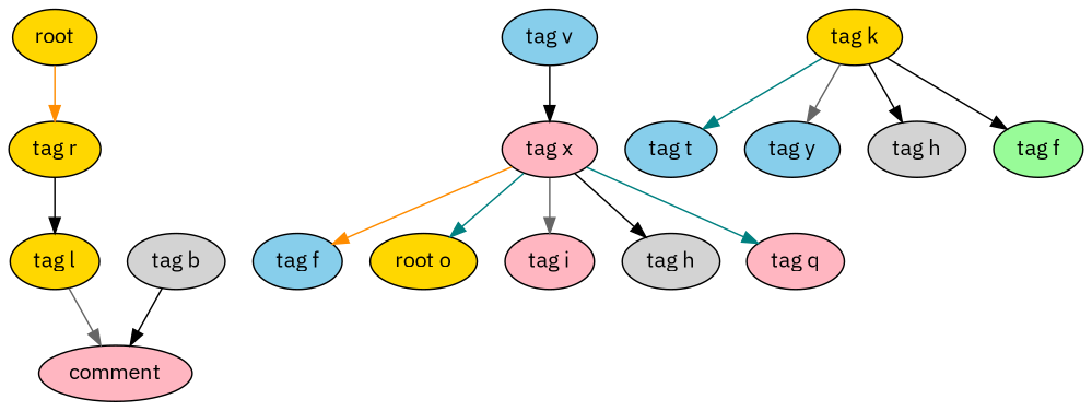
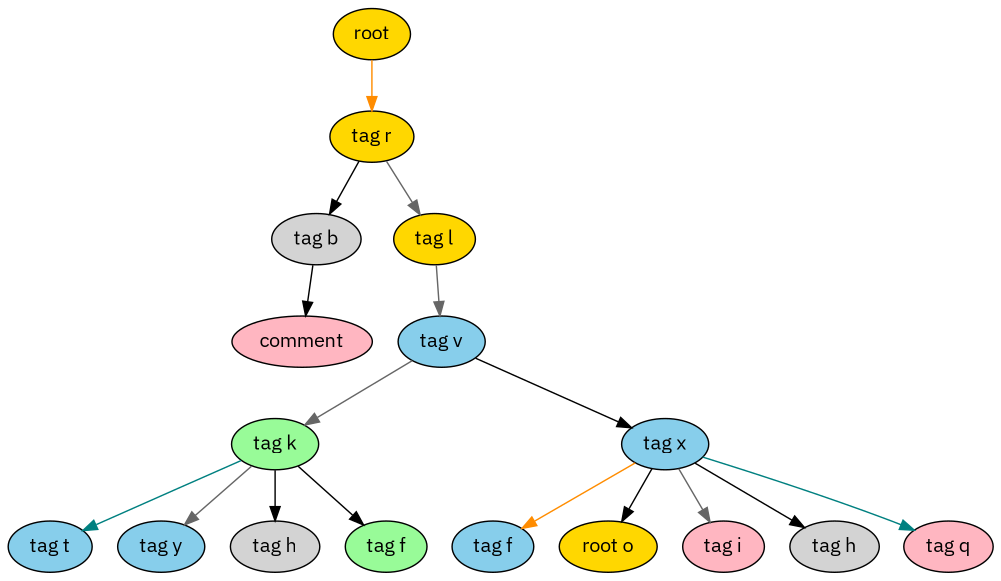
  digraph {
    fontname="IBM Plex Sans"
    node [fillcolor=gold fontname="IBM Plex Sans" style=filled]
    edge [color=black fontname="IBM Plex Sans"]
    n1 [label=root]
    n2 [label="tag r"]
    n3 [fillcolor=lightgrey label="tag b"]
    n4 [label="tag l"]
    n5 [fillcolor=lightpink label=comment]
    n6 [fillcolor=skyblue label="tag v"]
-   n7 [label="tag k"]
-   n8 [fillcolor=lightpink label="tag x"]
+   n7 [fillcolor=palegreen label="tag k"]
+   n8 [fillcolor=skyblue label="tag x"]
    n9 [fillcolor=skyblue label="tag t"]
    n10 [fillcolor=skyblue label="tag y"]
    n11 [fillcolor=lightgrey label="tag h"]
    n12 [fillcolor=palegreen label="tag f"]
    n13 [fillcolor=skyblue label="tag f"]
    n14 [label="root o"]
    n15 [fillcolor=lightpink label="tag i"]
    n16 [fillcolor=lightgrey label="tag h"]
    n17 [fillcolor=lightpink label="tag q"]
    n1 -> n2 [color=darkorange]
-   n2 -> n4
+   n2 -> n3
+   n2 -> n4 [color=gray40]
    n3 -> n5
-   n4 -> n5 [color=gray40]
+   n4 -> n6 [color=gray40]
+   n6 -> n7 [color=gray40]
    n6 -> n8
    n7 -> n9 [color=teal]
    n7 -> n10 [color=gray40]
    n7 -> n11
    n7 -> n12
    n8 -> n13 [color=darkorange]
-   n8 -> n14 [color=teal]
+   n8 -> n14
    n8 -> n15 [color=gray40]
    n8 -> n16
    n8 -> n17 [color=teal]
  }
